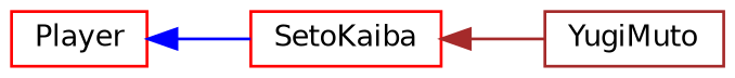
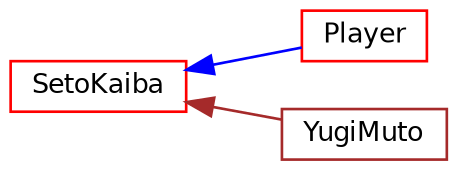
  digraph {
    rankdir=LR
    node [color=red fillcolor=white fontname=Helvetica fontsize=10 shape=box style=filled]
    edge [dir=back fontname=Helvetica fontsize=10 labelfontname=Helvetica labelfontsize=10 style=solid]
    n1 [height=0.2 label=Player width=0.4]
    n2 [height=0.2 label=SetoKaiba width=0.4]
    n3 [color=brown height=0.2 label=YugiMuto width=0.4]
-   n1 -> n2 [color=blue]
+   n2 -> n1 [color=blue]
    n2 -> n3 [color=brown]
  }
